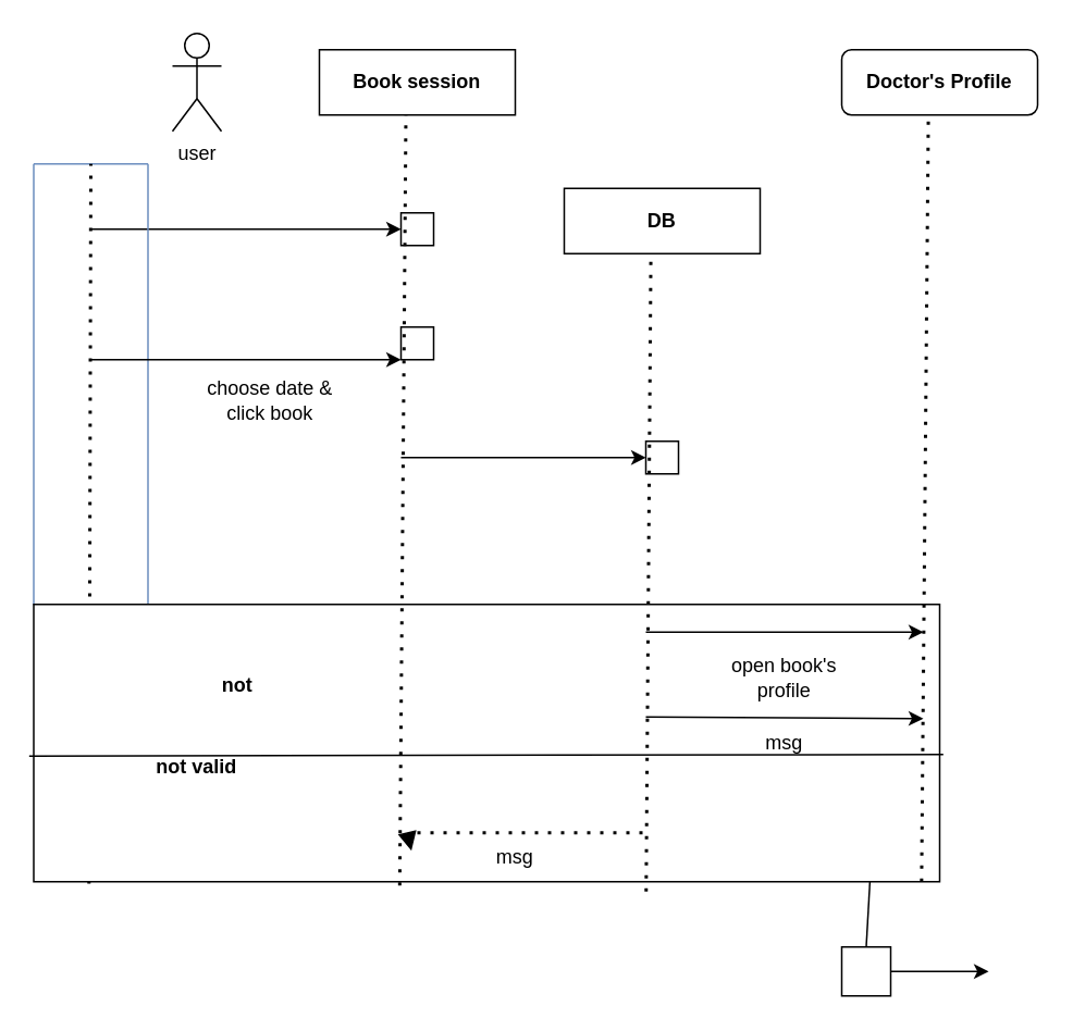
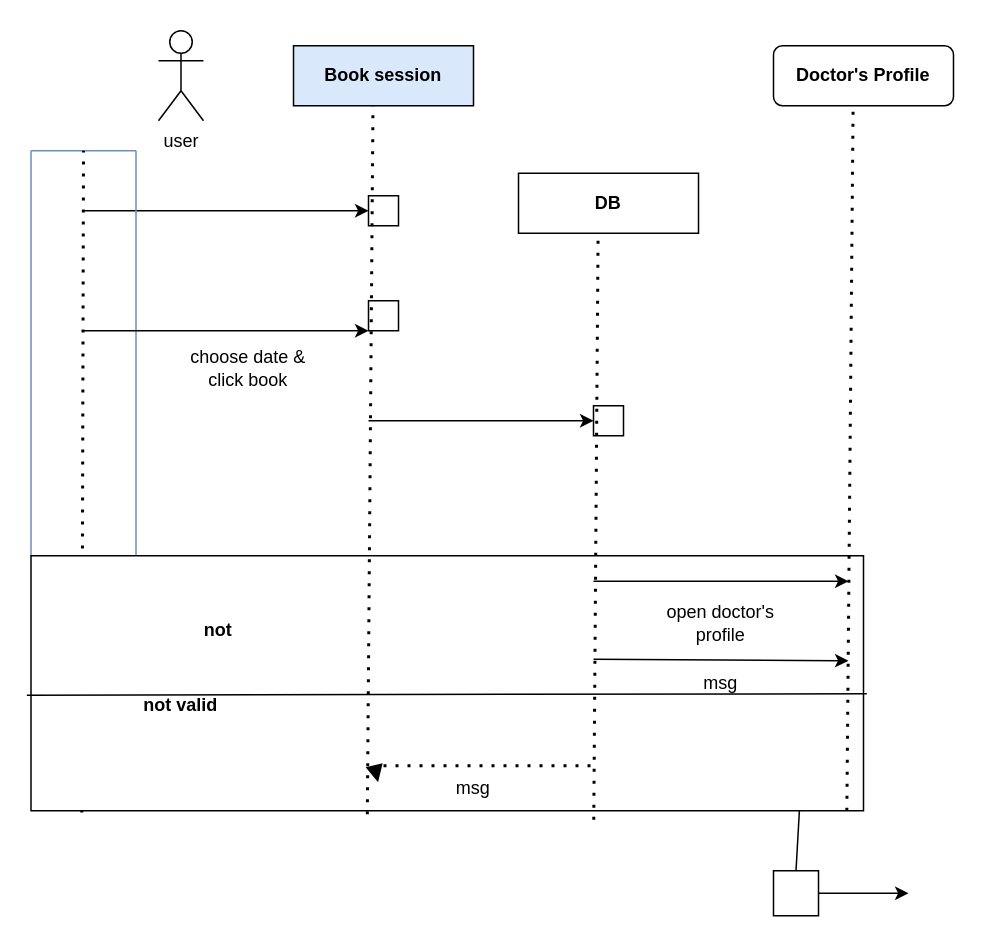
  <mxCell id="0" />
  <mxCell id="1" parent="0" />
  <mxCell id="2" value="user&lt;br&gt;" style="shape=umlActor;verticalLabelPosition=bottom;verticalAlign=top;html=1;outlineConnect=0;" parent="1" vertex="1"><mxGeometry x="105" y="20" width="30" height="60" as="geometry" /></mxCell>
- <mxCell id="3" value="&lt;b&gt;Book session&lt;/b&gt;" style="rounded=0;whiteSpace=wrap;html=1;" parent="1" vertex="1"><mxGeometry x="195" y="30" width="120" height="40" as="geometry" /></mxCell>
+ <mxCell id="3" value="&lt;b&gt;Book session&lt;/b&gt;" style="rounded=0;whiteSpace=wrap;html=1;fillColor=#dae8fc;" parent="1" vertex="1"><mxGeometry x="195" y="30" width="120" height="40" as="geometry" /></mxCell>
  <mxCell id="4" value="&lt;b&gt;DB&lt;/b&gt;" style="rounded=0;whiteSpace=wrap;html=1;" parent="1" vertex="1"><mxGeometry x="345" y="115" width="120" height="40" as="geometry" /></mxCell>
  <mxCell id="5" value="&lt;b&gt;Doctor's Profile&lt;/b&gt;" style="whiteSpace=wrap;html=1;rounded=1;" parent="1" vertex="1"><mxGeometry x="515" y="30" width="120" height="40" as="geometry" /></mxCell>
  <mxCell id="6" value="" style="endArrow=classic;html=1;rounded=0;" parent="1" edge="1"><mxGeometry width="50" height="50" relative="1" as="geometry"><mxPoint x="55" y="140" as="sourcePoint" /><mxPoint x="245" y="140" as="targetPoint" /></mxGeometry></mxCell>
  <mxCell id="7" value="" style="rounded=0;whiteSpace=wrap;html=1;" parent="1" vertex="1"><mxGeometry x="245" y="130" width="20" height="20" as="geometry" /></mxCell>
  <mxCell id="8" value="" style="endArrow=classic;html=1;rounded=0;" parent="1" edge="1"><mxGeometry width="50" height="50" relative="1" as="geometry"><mxPoint x="365" y="450" as="sourcePoint" /><mxPoint x="555" y="450" as="targetPoint" /></mxGeometry></mxCell>
  <mxCell id="9" value="choose date&amp;nbsp; &amp;amp; click book" style="text;html=1;strokeColor=none;fillColor=none;align=center;verticalAlign=middle;whiteSpace=wrap;rounded=0;" parent="1" vertex="1"><mxGeometry x="420" y="410" width="110" height="30" as="geometry" /></mxCell>
  <mxCell id="10" value="" style="rounded=0;whiteSpace=wrap;html=1;" parent="1" vertex="1"><mxGeometry x="245" y="200" width="20" height="20" as="geometry" /></mxCell>
  <mxCell id="11" value="" style="endArrow=classic;html=1;rounded=0;" parent="1" edge="1"><mxGeometry width="50" height="50" relative="1" as="geometry"><mxPoint x="245" y="280" as="sourcePoint" /><mxPoint x="395" y="280" as="targetPoint" /></mxGeometry></mxCell>
  <mxCell id="12" value="" style="rounded=0;whiteSpace=wrap;html=1;" parent="1" vertex="1"><mxGeometry x="395" y="270" width="20" height="20" as="geometry" /></mxCell>
  <mxCell id="13" value="" style="swimlane;startSize=0;fillColor=#dae8fc;strokeColor=#6c8ebf;" parent="1" vertex="1"><mxGeometry x="20" y="100" width="70" height="270" as="geometry" /></mxCell>
  <mxCell id="14" value="" style="endArrow=none;dashed=1;html=1;dashPattern=1 3;strokeWidth=2;rounded=0;entryX=0.5;entryY=0;entryDx=0;entryDy=0;exitX=0.061;exitY=1.007;exitDx=0;exitDy=0;exitPerimeter=0;" parent="1" source="15" target="13" edge="1"><mxGeometry width="50" height="50" relative="1" as="geometry"><mxPoint x="53.48" y="453" as="sourcePoint" /><mxPoint x="56.52" y="157" as="targetPoint" /></mxGeometry></mxCell>
  <mxCell id="15" value="" style="rounded=0;whiteSpace=wrap;html=1;" parent="1" vertex="1"><mxGeometry x="20" y="370" width="555" height="170" as="geometry" /></mxCell>
  <mxCell id="16" value="" style="endArrow=none;html=1;rounded=0;entryX=1.004;entryY=0.541;entryDx=0;entryDy=0;entryPerimeter=0;exitX=-0.005;exitY=0.547;exitDx=0;exitDy=0;exitPerimeter=0;" parent="1" source="15" target="15" edge="1"><mxGeometry width="50" height="50" relative="1" as="geometry"><mxPoint x="20" y="460" as="sourcePoint" /><mxPoint x="70" y="410" as="targetPoint" /></mxGeometry></mxCell>
  <mxCell id="17" value="not" style="text;html=1;strokeColor=none;fillColor=none;align=center;verticalAlign=middle;whiteSpace=wrap;rounded=0;fontStyle=1" parent="1" vertex="1"><mxGeometry x="105" y="400" width="80" height="40" as="geometry" /></mxCell>
  <mxCell id="18" value="" style="endArrow=none;dashed=1;html=1;dashPattern=1 3;strokeWidth=2;rounded=0;exitX=0.404;exitY=1.014;exitDx=0;exitDy=0;exitPerimeter=0;" parent="1" source="15" edge="1"><mxGeometry width="50" height="50" relative="1" as="geometry"><mxPoint x="248" y="380" as="sourcePoint" /><mxPoint x="248" y="70" as="targetPoint" /><Array as="points" /></mxGeometry></mxCell>
  <mxCell id="19" value="" style="endArrow=none;dashed=1;html=1;dashPattern=1 3;strokeWidth=2;rounded=0;entryX=0.442;entryY=1.1;entryDx=0;entryDy=0;entryPerimeter=0;exitX=0.676;exitY=1.035;exitDx=0;exitDy=0;exitPerimeter=0;" parent="1" source="15" target="4" edge="1"><mxGeometry width="50" height="50" relative="1" as="geometry"><mxPoint x="395" y="370" as="sourcePoint" /><mxPoint x="415" y="80" as="targetPoint" /></mxGeometry></mxCell>
  <mxCell id="20" value="" style="endArrow=classic;html=1;rounded=0;" parent="1" edge="1"><mxGeometry width="50" height="50" relative="1" as="geometry"><mxPoint x="395" y="387" as="sourcePoint" /><mxPoint x="565" y="387" as="targetPoint" /></mxGeometry></mxCell>
- <mxCell id="21" value="open book's profile" style="text;html=1;strokeColor=none;fillColor=none;align=center;verticalAlign=middle;whiteSpace=wrap;rounded=0;" parent="1" vertex="1"><mxGeometry x="430" y="400" width="100" height="30" as="geometry" /></mxCell>
+ <mxCell id="21" value="open doctor's profile" style="text;html=1;strokeColor=none;fillColor=none;align=center;verticalAlign=middle;whiteSpace=wrap;rounded=0;" parent="1" vertex="1"><mxGeometry x="430" y="400" width="100" height="30" as="geometry" /></mxCell>
  <mxCell id="22" value="" style="endArrow=classic;html=1;rounded=0;" parent="1" edge="1"><mxGeometry width="50" height="50" relative="1" as="geometry"><mxPoint x="395" y="439" as="sourcePoint" /><mxPoint x="565" y="440" as="targetPoint" /></mxGeometry></mxCell>
  <mxCell id="23" value="msg&lt;br&gt;" style="text;html=1;strokeColor=none;fillColor=none;align=center;verticalAlign=middle;whiteSpace=wrap;rounded=0;" parent="1" vertex="1"><mxGeometry x="430" y="440" width="100" height="30" as="geometry" /></mxCell>
  <mxCell id="24" value="not valid" style="text;html=1;strokeColor=none;fillColor=none;align=center;verticalAlign=middle;whiteSpace=wrap;rounded=0;fontStyle=1" parent="1" vertex="1"><mxGeometry x="80" y="450" width="80" height="40" as="geometry" /></mxCell>
  <mxCell id="25" value="" style="endArrow=none;dashed=1;html=1;dashPattern=1 3;strokeWidth=2;rounded=0;" parent="1" edge="1"><mxGeometry width="50" height="50" relative="1" as="geometry"><mxPoint x="255" y="510" as="sourcePoint" /><mxPoint x="395" y="510" as="targetPoint" /></mxGeometry></mxCell>
  <mxCell id="26" value="msg&lt;br&gt;" style="text;html=1;strokeColor=none;fillColor=none;align=center;verticalAlign=middle;whiteSpace=wrap;rounded=0;" parent="1" vertex="1"><mxGeometry x="265" y="510" width="100" height="30" as="geometry" /></mxCell>
  <mxCell id="27" value="" style="rounded=0;whiteSpace=wrap;html=1;" parent="1" vertex="1"><mxGeometry x="515" y="580" width="30" height="30" as="geometry" /></mxCell>
  <mxCell id="28" value="" style="endArrow=none;html=1;rounded=0;exitX=0.5;exitY=0;exitDx=0;exitDy=0;entryX=0.923;entryY=1;entryDx=0;entryDy=0;entryPerimeter=0;" parent="1" source="27" target="15" edge="1"><mxGeometry width="50" height="50" relative="1" as="geometry"><mxPoint x="475" y="590" as="sourcePoint" /><mxPoint x="525" y="540" as="targetPoint" /></mxGeometry></mxCell>
  <mxCell id="29" value="" style="endArrow=classic;html=1;rounded=0;exitX=1;exitY=0.5;exitDx=0;exitDy=0;" parent="1" source="27" edge="1"><mxGeometry width="50" height="50" relative="1" as="geometry"><mxPoint x="575" y="610" as="sourcePoint" /><mxPoint x="605" y="595" as="targetPoint" /></mxGeometry></mxCell>
  <mxCell id="30" value="" style="endArrow=classic;html=1;rounded=0;" parent="1" edge="1"><mxGeometry width="50" height="50" relative="1" as="geometry"><mxPoint x="55" y="220" as="sourcePoint" /><mxPoint x="245" y="220" as="targetPoint" /></mxGeometry></mxCell>
  <mxCell id="31" value="choose date &amp;amp; click book" style="text;html=1;strokeColor=none;fillColor=none;align=center;verticalAlign=middle;whiteSpace=wrap;rounded=0;" parent="1" vertex="1"><mxGeometry x="125" y="230" width="80" height="30" as="geometry" /></mxCell>
  <mxCell id="32" value="" style="endArrow=none;dashed=1;html=1;dashPattern=1 3;strokeWidth=2;rounded=0;entryX=0.442;entryY=1.1;entryDx=0;entryDy=0;entryPerimeter=0;exitX=0.98;exitY=1;exitDx=0;exitDy=0;exitPerimeter=0;" parent="1" source="15" target="5" edge="1"><mxGeometry width="50" height="50" relative="1" as="geometry"><mxPoint x="565" y="370" as="sourcePoint" /><mxPoint x="585" y="80" as="targetPoint" /></mxGeometry></mxCell>
  <mxCell id="33" value="" style="shape=triangle;fillColor=strokeColor;rotation=77;" parent="1" vertex="1"><mxGeometry x="245" y="510" width="10" height="10" as="geometry" /></mxCell>
